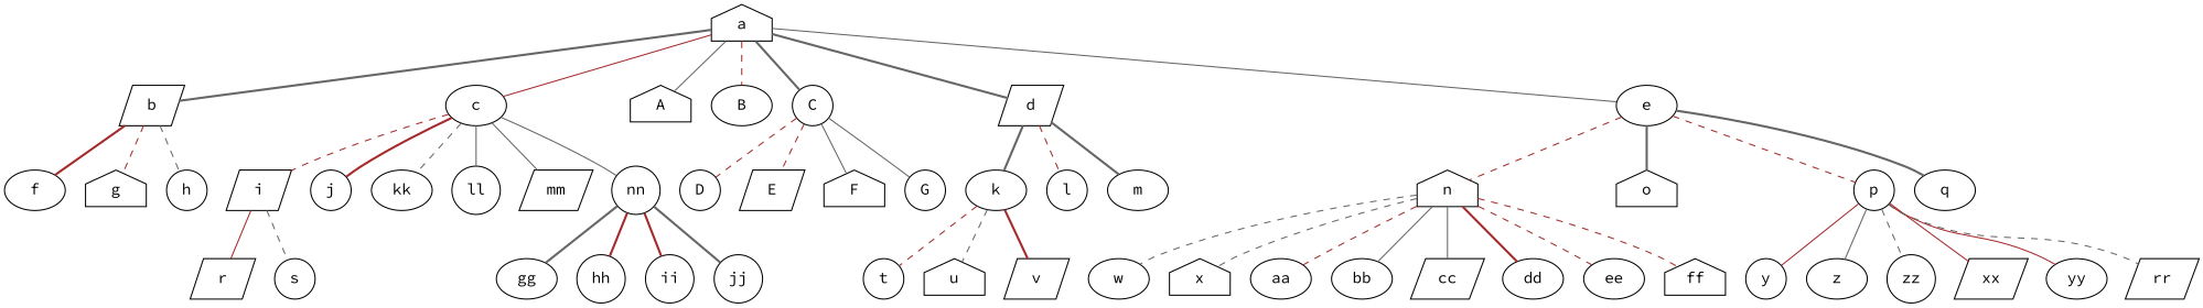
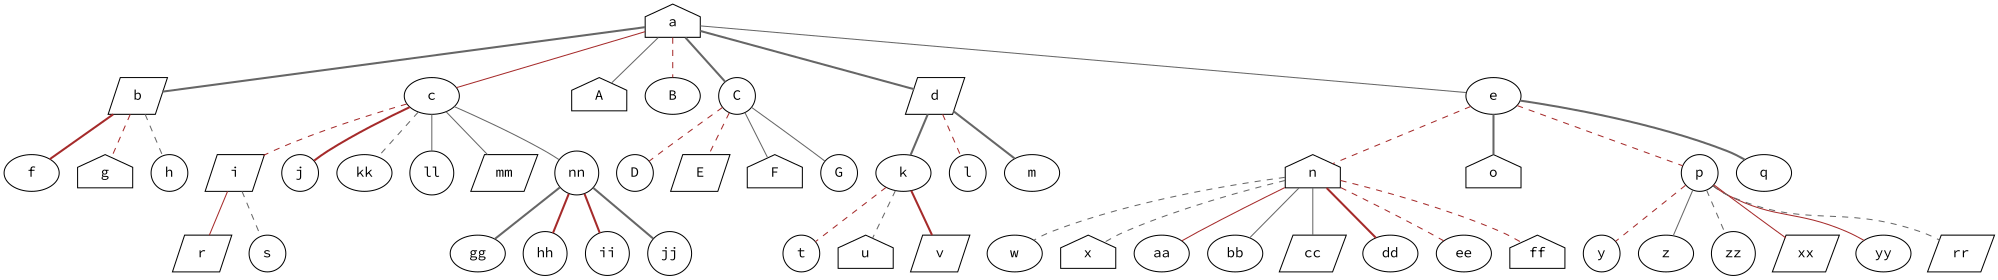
  graph {
    fontname="Source Code Pro"
    node [fontname="Source Code Pro" shape=ellipse]
    edge [color=gray40 fontname="Source Code Pro" style=dashed]
    a [shape=house]
    b [shape=parallelogram]
    c
    A [shape=house]
    B
    C [shape=circle]
    d [shape=parallelogram]
    e
    f
    g [shape=house]
    h [shape=circle]
    i [shape=parallelogram]
    j [shape=circle]
    kk
    ll [shape=circle]
    mm [shape=parallelogram]
    nn [shape=circle]
    D [shape=circle]
    E [shape=parallelogram]
    F [shape=house]
    G [shape=circle]
    k
    l [shape=circle]
    m
    n [shape=house]
    o [shape=house]
    p [shape=circle]
    q
    r [shape=parallelogram]
    s [shape=circle]
    gg
    hh [shape=circle]
    ii [shape=circle]
    jj [shape=circle]
    t [shape=circle]
    u [shape=house]
    v [shape=parallelogram]
    w
    x [shape=house]
    aa
    bb
    cc [shape=parallelogram]
    dd
    ee
    ff [shape=house]
    y [shape=circle]
    z
    zz [shape=circle]
    xx [shape=parallelogram]
    yy
    rr [shape=parallelogram]
    a -- b [style=bold]
    a -- c [color=brown style=solid]
    a -- A [style=solid]
    a -- B [color=brown]
    a -- C [style=bold]
    a -- d [style=bold]
    a -- e [style=solid]
    b -- f [color=brown style=bold]
    b -- g [color=brown]
    b -- h
    c -- i [color=brown]
    c -- j [color=brown style=bold]
    c -- kk
    c -- ll [style=solid]
    c -- mm [style=solid]
    c -- nn [style=solid]
    C -- D [color=brown]
    C -- E [color=brown]
    C -- F [style=solid]
    C -- G [style=solid]
    d -- k [style=bold]
    d -- l [color=brown]
    d -- m [style=bold]
    e -- n [color=brown]
    e -- o [style=bold]
    e -- p [color=brown]
    e -- q [style=bold]
    i -- r [color=brown style=solid]
    i -- s
    nn -- gg [style=bold]
    nn -- hh [color=brown style=bold]
    nn -- ii [color=brown style=bold]
    nn -- jj [style=bold]
    k -- t [color=brown]
    k -- u
    k -- v [color=brown style=bold]
    n -- w
    n -- x
-   n -- aa [color=brown]
+   n -- aa [color=brown style=solid]
    n -- bb [style=solid]
    n -- cc [style=solid]
    n -- dd [color=brown style=bold]
    n -- ee [color=brown]
    n -- ff [color=brown]
-   p -- y [color=brown style=solid]
+   p -- y [color=brown]
    p -- z [style=solid]
    p -- zz
    p -- xx [color=brown style=solid]
    p -- yy [color=brown style=solid]
    p -- rr
  }
